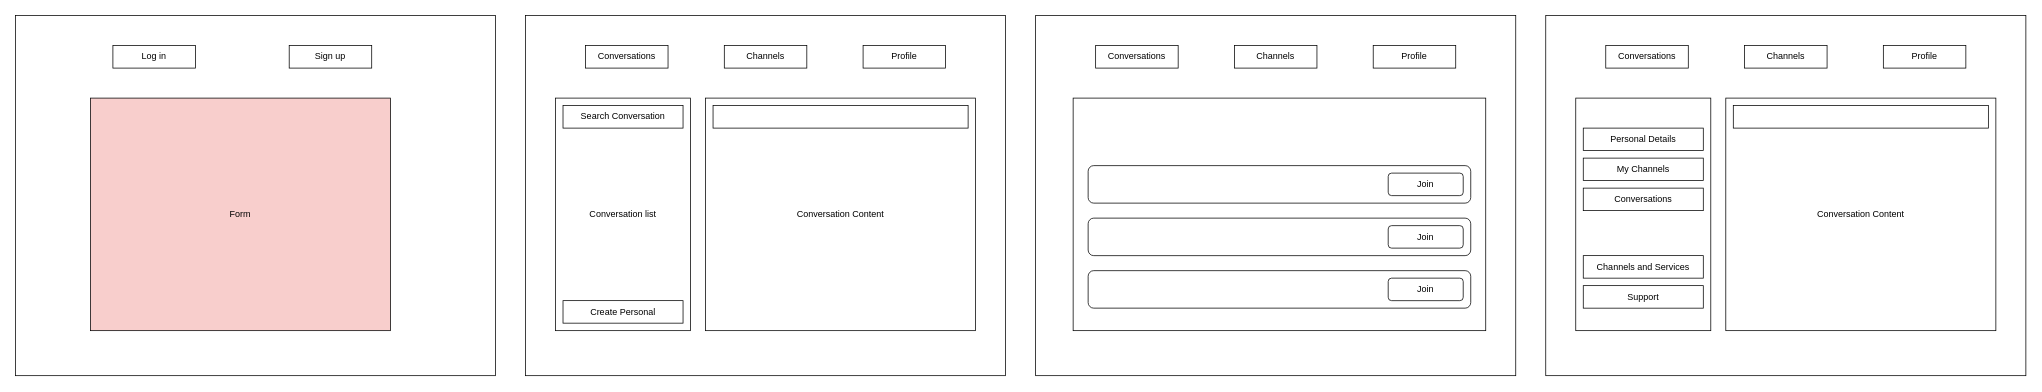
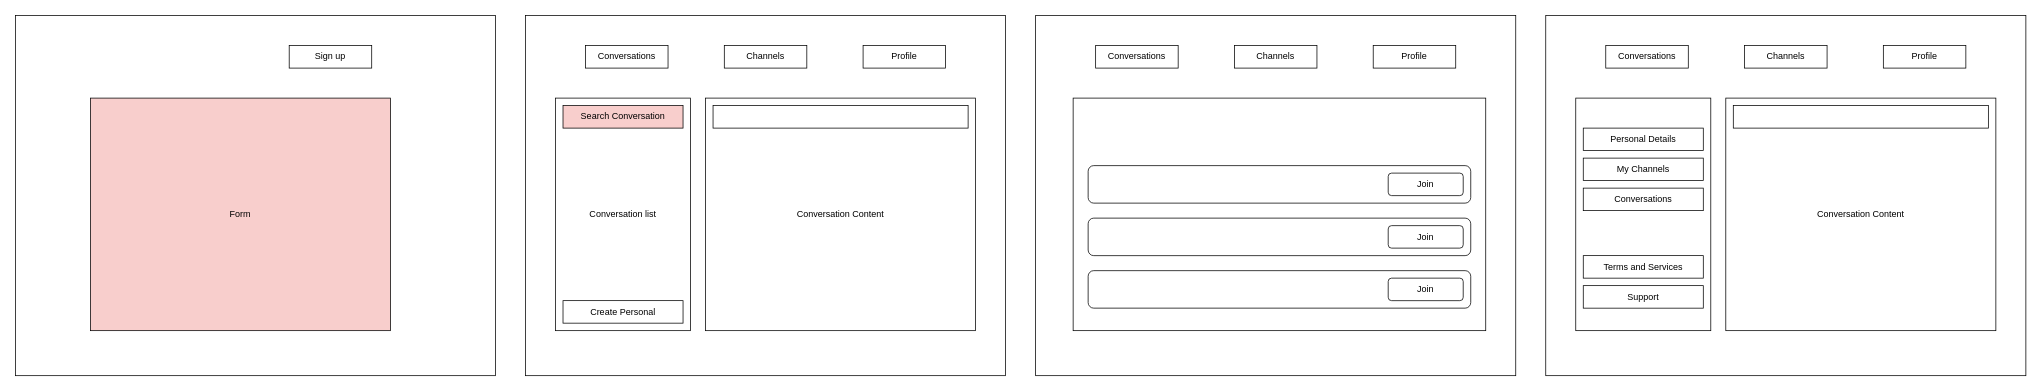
  <mxCell id="0" />
  <mxCell id="1" parent="0" />
  <mxCell id="2" value="" style="rounded=0;whiteSpace=wrap;html=1;" parent="1" vertex="1"><mxGeometry x="700" y="20" width="640" height="480" as="geometry" /></mxCell>
  <mxCell id="3" value="Conversations" style="rounded=0;whiteSpace=wrap;html=1;" parent="1" vertex="1"><mxGeometry x="780" y="60" width="110" height="30" as="geometry" /></mxCell>
  <mxCell id="4" value="Channels" style="rounded=0;whiteSpace=wrap;html=1;" parent="1" vertex="1"><mxGeometry x="965" y="60" width="110" height="30" as="geometry" /></mxCell>
  <mxCell id="5" value="Profile" style="rounded=0;whiteSpace=wrap;html=1;" parent="1" vertex="1"><mxGeometry x="1150" y="60" width="110" height="30" as="geometry" /></mxCell>
  <mxCell id="6" value="Conversation list" style="rounded=0;whiteSpace=wrap;html=1;" parent="1" vertex="1"><mxGeometry x="740" y="130" width="180" height="310" as="geometry" /></mxCell>
- <mxCell id="7" value="Search Conversation" style="rounded=0;whiteSpace=wrap;html=1;" parent="1" vertex="1"><mxGeometry x="750" y="140" width="160" height="30" as="geometry" /></mxCell>
+ <mxCell id="7" value="Search Conversation" style="rounded=0;whiteSpace=wrap;html=1;fillColor=#f8cecc;" parent="1" vertex="1"><mxGeometry x="750" y="140" width="160" height="30" as="geometry" /></mxCell>
  <mxCell id="8" value="Conversation Content" style="rounded=0;whiteSpace=wrap;html=1;" parent="1" vertex="1"><mxGeometry x="940" y="130" width="360" height="310" as="geometry" /></mxCell>
  <mxCell id="9" value="" style="rounded=0;whiteSpace=wrap;html=1;" parent="1" vertex="1"><mxGeometry x="950" y="140" width="340" height="30" as="geometry" /></mxCell>
  <mxCell id="10" value="" style="rounded=0;whiteSpace=wrap;html=1;" parent="1" vertex="1"><mxGeometry x="1380" y="20" width="640" height="480" as="geometry" /></mxCell>
  <mxCell id="11" value="Conversations" style="rounded=0;whiteSpace=wrap;html=1;" parent="1" vertex="1"><mxGeometry x="1460" y="60" width="110" height="30" as="geometry" /></mxCell>
  <mxCell id="12" value="Channels" style="rounded=0;whiteSpace=wrap;html=1;" parent="1" vertex="1"><mxGeometry x="1645" y="60" width="110" height="30" as="geometry" /></mxCell>
  <mxCell id="13" value="Profile" style="rounded=0;whiteSpace=wrap;html=1;" parent="1" vertex="1"><mxGeometry x="1830" y="60" width="110" height="30" as="geometry" /></mxCell>
  <mxCell id="14" value="" style="rounded=0;whiteSpace=wrap;html=1;" parent="1" vertex="1"><mxGeometry x="1430" y="130" width="550" height="310" as="geometry" /></mxCell>
  <mxCell id="15" value="" style="rounded=1;whiteSpace=wrap;html=1;" parent="1" vertex="1"><mxGeometry x="1450" y="220" width="510" height="50" as="geometry" /></mxCell>
  <mxCell id="16" value="" style="rounded=1;whiteSpace=wrap;html=1;" parent="1" vertex="1"><mxGeometry x="1450" y="290" width="510" height="50" as="geometry" /></mxCell>
  <mxCell id="17" value="" style="rounded=1;whiteSpace=wrap;html=1;" parent="1" vertex="1"><mxGeometry x="1450" y="360" width="510" height="50" as="geometry" /></mxCell>
  <mxCell id="18" value="Join" style="rounded=1;whiteSpace=wrap;html=1;" parent="1" vertex="1"><mxGeometry x="1850" y="230" width="100" height="30" as="geometry" /></mxCell>
  <mxCell id="19" value="Join" style="rounded=1;whiteSpace=wrap;html=1;" parent="1" vertex="1"><mxGeometry x="1850" y="300" width="100" height="30" as="geometry" /></mxCell>
  <mxCell id="20" value="Join" style="rounded=1;whiteSpace=wrap;html=1;" parent="1" vertex="1"><mxGeometry x="1850" y="370" width="100" height="30" as="geometry" /></mxCell>
  <mxCell id="21" value="" style="rounded=0;whiteSpace=wrap;html=1;" parent="1" vertex="1"><mxGeometry x="2060" y="20" width="640" height="480" as="geometry" /></mxCell>
  <mxCell id="22" value="Conversations" style="rounded=0;whiteSpace=wrap;html=1;" parent="1" vertex="1"><mxGeometry x="2140" y="60" width="110" height="30" as="geometry" /></mxCell>
  <mxCell id="23" value="Channels" style="rounded=0;whiteSpace=wrap;html=1;" parent="1" vertex="1"><mxGeometry x="2325" y="60" width="110" height="30" as="geometry" /></mxCell>
  <mxCell id="24" value="Profile" style="rounded=0;whiteSpace=wrap;html=1;" parent="1" vertex="1"><mxGeometry x="2510" y="60" width="110" height="30" as="geometry" /></mxCell>
  <mxCell id="25" value="" style="rounded=0;whiteSpace=wrap;html=1;" parent="1" vertex="1"><mxGeometry x="2100" y="130" width="180" height="310" as="geometry" /></mxCell>
  <mxCell id="26" value="Personal Details" style="rounded=0;whiteSpace=wrap;html=1;" parent="1" vertex="1"><mxGeometry x="2110" y="170" width="160" height="30" as="geometry" /></mxCell>
  <mxCell id="27" value="Conversation Content" style="rounded=0;whiteSpace=wrap;html=1;" parent="1" vertex="1"><mxGeometry x="2300" y="130" width="360" height="310" as="geometry" /></mxCell>
  <mxCell id="28" value="" style="rounded=0;whiteSpace=wrap;html=1;" parent="1" vertex="1"><mxGeometry x="2310" y="140" width="340" height="30" as="geometry" /></mxCell>
  <mxCell id="29" value="My Channels" style="rounded=0;whiteSpace=wrap;html=1;" parent="1" vertex="1"><mxGeometry x="2110" y="210" width="160" height="30" as="geometry" /></mxCell>
- <mxCell id="30" value="Channels and Services" style="rounded=0;whiteSpace=wrap;html=1;" parent="1" vertex="1"><mxGeometry x="2110" y="340" width="160" height="30" as="geometry" /></mxCell>
+ <mxCell id="30" value="Terms and Services" style="rounded=0;whiteSpace=wrap;html=1;" parent="1" vertex="1"><mxGeometry x="2110" y="340" width="160" height="30" as="geometry" /></mxCell>
  <mxCell id="31" value="Support" style="rounded=0;whiteSpace=wrap;html=1;" parent="1" vertex="1"><mxGeometry x="2110" y="380" width="160" height="30" as="geometry" /></mxCell>
  <mxCell id="32" value="Create Personal" style="rounded=0;whiteSpace=wrap;html=1;" parent="1" vertex="1"><mxGeometry x="750" y="400" width="160" height="30" as="geometry" /></mxCell>
  <mxCell id="33" value="Conversations" style="rounded=0;whiteSpace=wrap;html=1;" parent="1" vertex="1"><mxGeometry x="2110" y="250" width="160" height="30" as="geometry" /></mxCell>
  <mxCell id="34" value="" style="rounded=0;whiteSpace=wrap;html=1;" parent="1" vertex="1"><mxGeometry x="20" y="20" width="640" height="480" as="geometry" /></mxCell>
- <mxCell id="35" value="Log in" style="rounded=0;whiteSpace=wrap;html=1;" parent="1" vertex="1"><mxGeometry x="150" y="60" width="110" height="30" as="geometry" /></mxCell>
  <mxCell id="36" value="Sign up" style="rounded=0;whiteSpace=wrap;html=1;" parent="1" vertex="1"><mxGeometry x="385" y="60" width="110" height="30" as="geometry" /></mxCell>
  <mxCell id="37" value="Form" style="rounded=0;whiteSpace=wrap;html=1;fillColor=#f8cecc;" parent="1" vertex="1"><mxGeometry x="120" y="130" width="400" height="310" as="geometry" /></mxCell>
